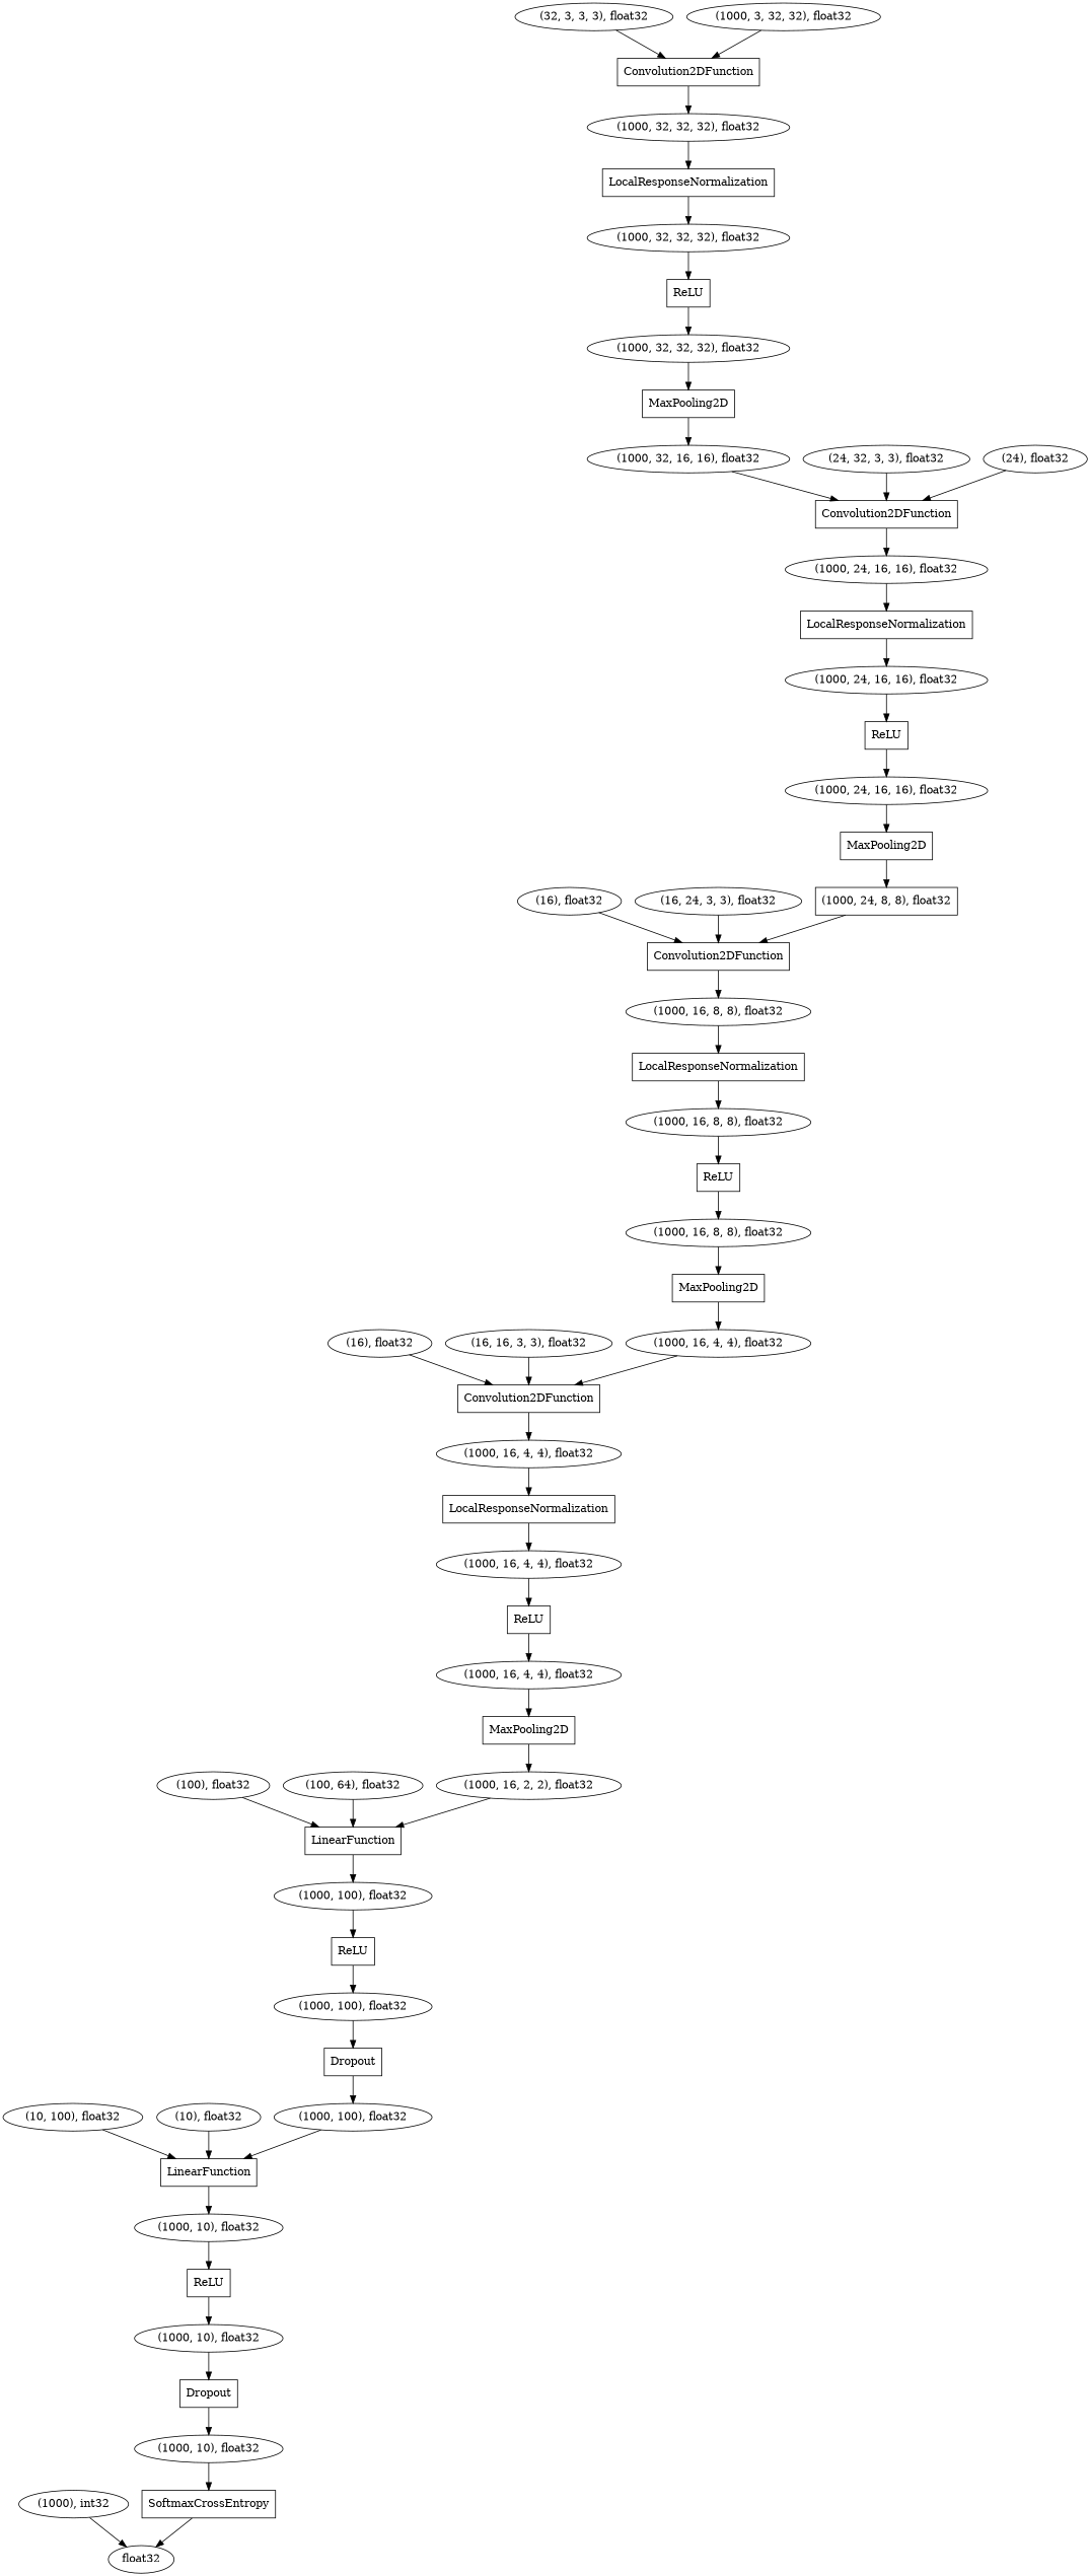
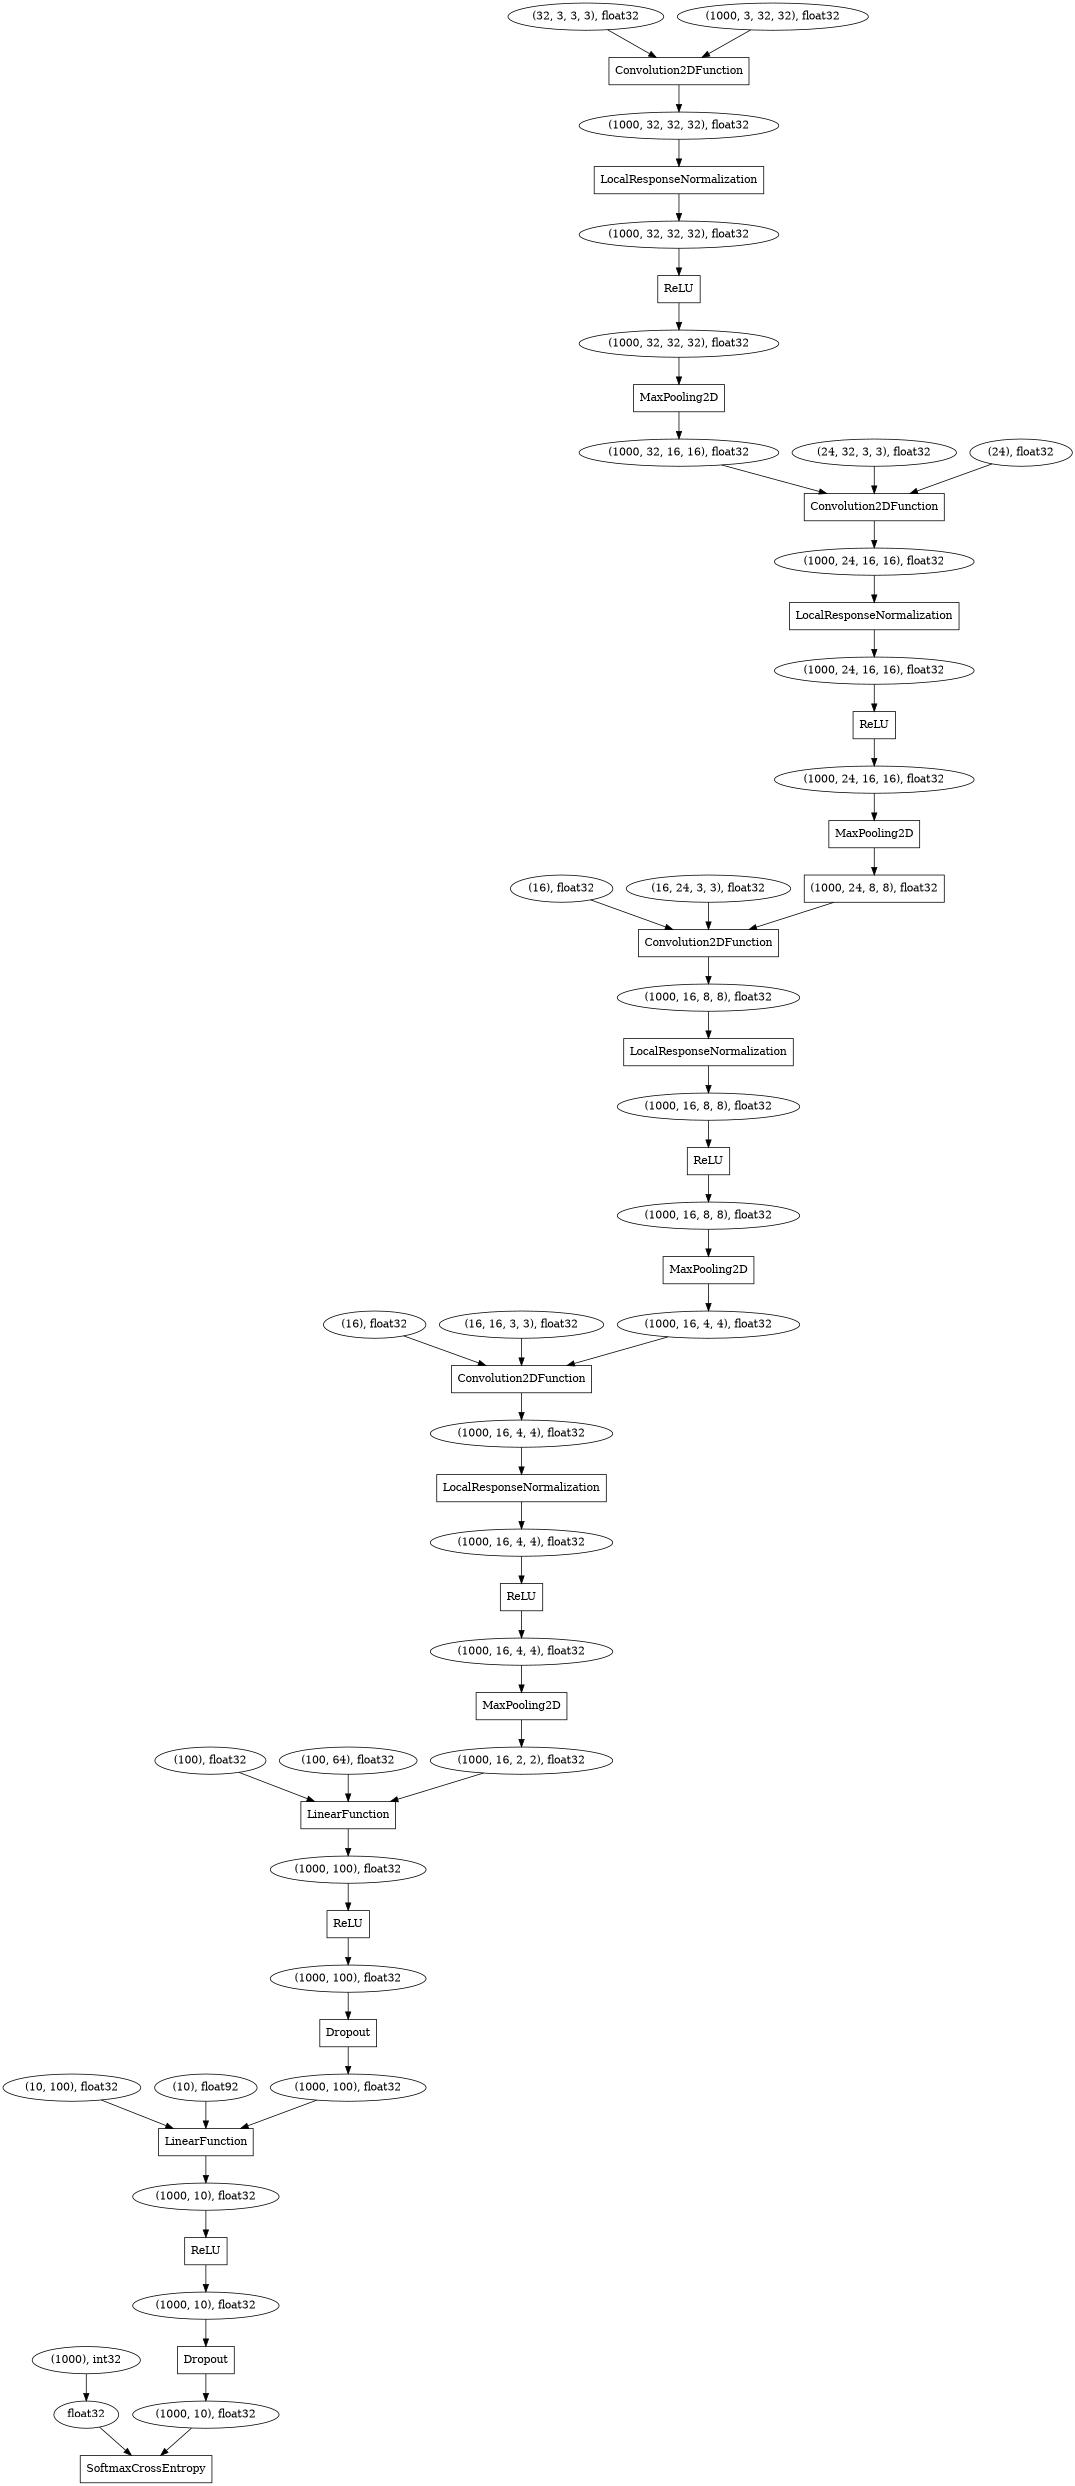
  digraph {
    node [shape=oval]
    n1 [label="(1000, 24, 16, 16), float32"]
    n2 [label=MaxPooling2D shape=box]
    n3 [label="(1000, 24, 8, 8), float32" shape=box]
    n4 [label="(1000, 32, 32, 32), float32"]
    n5 [label=ReLU shape=box]
    n6 [label="(1000, 32, 32, 32), float32"]
    n7 [label="(10, 100), float32"]
    n8 [label=LinearFunction shape=box]
    n9 [label="(1000, 10), float32"]
    n10 [label=MaxPooling2D shape=box]
    n11 [label="(1000, 16, 4, 4), float32"]
    n12 [label=Convolution2DFunction shape=box]
    n13 [label=Convolution2DFunction shape=box]
    n14 [label="(1000, 16, 8, 8), float32"]
    n15 [label=MaxPooling2D shape=box]
    n16 [label="(1000, 32, 16, 16), float32"]
    n17 [label=Convolution2DFunction shape=box]
    n18 [label="(1000, 16, 8, 8), float32"]
    n19 [label=ReLU shape=box]
    n20 [label="(1000, 16, 8, 8), float32"]
    n21 [label=LocalResponseNormalization shape=box]
    n22 [label=ReLU shape=box]
    n23 [label="(1000, 10), float32"]
    n24 [label=Dropout shape=box]
-   n25 [label="(10), float32"]
+   n25 [label="(10), float92"]
    n26 [label=LocalResponseNormalization shape=box]
    n27 [label="(1000, 32, 32, 32), float32"]
    n28 [label=LinearFunction shape=box]
    n29 [label="(1000, 100), float32"]
    n30 [label=ReLU shape=box]
    n31 [label="(1000, 100), float32"]
    n32 [label="(1000, 16, 2, 2), float32"]
    n33 [label=Dropout shape=box]
    n34 [label="(1000, 100), float32"]
    n35 [label="(1000, 16, 4, 4), float32"]
    n36 [label=LocalResponseNormalization shape=box]
    n37 [label="(1000, 16, 4, 4), float32"]
    n38 [label=ReLU shape=box]
    n39 [label="(1000, 16, 4, 4), float32"]
    n40 [label="(24, 32, 3, 3), float32"]
    n41 [label="(1000, 24, 16, 16), float32"]
    n42 [label="(1000), int32"]
    n43 [label=float32]
    n44 [label=SoftmaxCrossEntropy shape=box]
    n45 [label=LocalResponseNormalization shape=box]
    n46 [label="(16), float32"]
    n47 [label=Convolution2DFunction shape=box]
    n48 [label="(1000, 10), float32"]
    n49 [label="(32, 3, 3, 3), float32"]
    n50 [label="(100), float32"]
    n51 [label="(1000, 24, 16, 16), float32"]
    n52 [label=ReLU shape=box]
    n53 [label="(24), float32"]
    n54 [label="(100, 64), float32"]
    n55 [label="(1000, 3, 32, 32), float32"]
    n56 [label=MaxPooling2D shape=box]
    n57 [label="(16), float32"]
    n58 [label="(16, 24, 3, 3), float32"]
    n59 [label="(16, 16, 3, 3), float32"]
    n1 -> n2
    n2 -> n3
    n3 -> n13
    n4 -> n5
    n5 -> n6
    n6 -> n15
    n7 -> n8
    n8 -> n9
    n9 -> n22
    n10 -> n11
    n11 -> n12
    n12 -> n35
    n13 -> n14
    n14 -> n21
    n15 -> n16
    n16 -> n17
    n17 -> n41
    n18 -> n19
    n19 -> n20
    n20 -> n10
    n21 -> n18
    n22 -> n23
    n23 -> n24
    n24 -> n48
    n25 -> n8
    n26 -> n4
    n27 -> n26
    n28 -> n29
    n29 -> n30
    n30 -> n31
    n31 -> n33
    n32 -> n28
    n33 -> n34
    n34 -> n8
    n35 -> n36
    n36 -> n37
    n37 -> n38
    n38 -> n39
    n39 -> n56
    n40 -> n17
    n41 -> n45
    n42 -> n43
-   n44 -> n43
+   n43 -> n44
    n45 -> n51
    n46 -> n13
    n47 -> n27
    n48 -> n44
    n49 -> n47
    n50 -> n28
    n51 -> n52
    n52 -> n1
    n53 -> n17
    n54 -> n28
    n55 -> n47
    n56 -> n32
    n57 -> n12
    n58 -> n13
    n59 -> n12
  }
